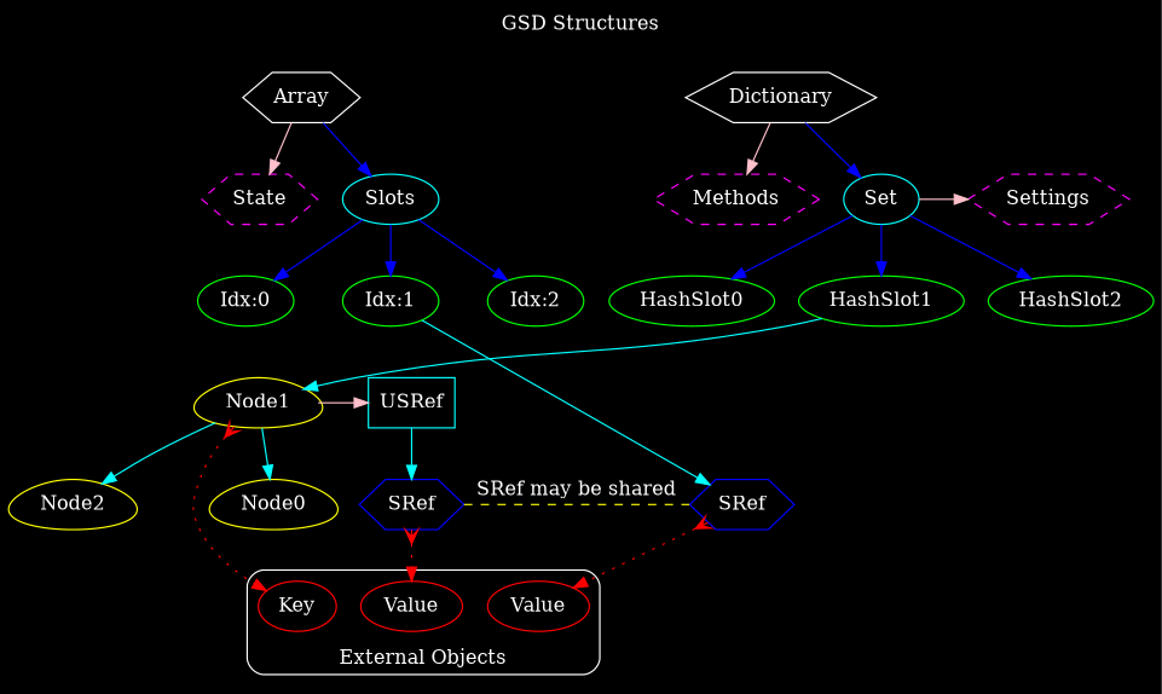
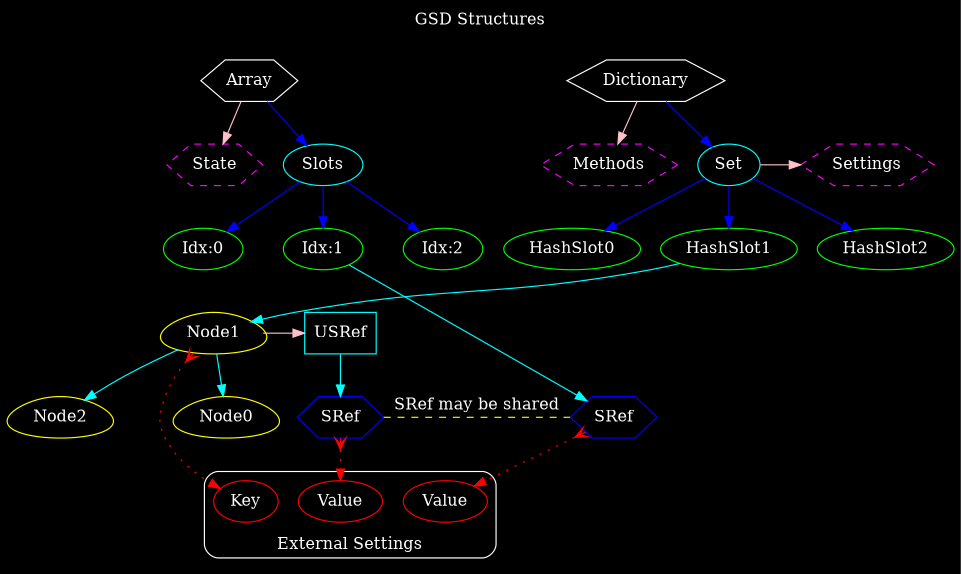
  digraph {
    bgcolor=black
    fontcolor=white
    label="GSD Structures"
    labelloc=top
    ordering=out
    node [color=green fontcolor=white shape=oval style=solid]
    edge [color=blue]
    State [color=magenta shape=hexagon style=dashed]
    Methods [color=magenta shape=hexagon style=dashed]
    Settings [color=magenta shape=hexagon style=dashed]
    Set [color=cyan]
    Slots [color=cyan]
    n6 [label="Idx:0"]
    n7 [label="Idx:1"]
    n8 [label="Idx:2"]
    HashSlot0
    HashSlot1
    HashSlot2
    Node0 [color=yellow shape=egg]
    Node2 [color=yellow shape=egg]
    Node1 [color=yellow shape=egg]
    USRef [color=cyan shape=rectangle]
    n16 [color=blue label=SRef shape=hexagon style=""]
    n17 [color=blue label=SRef shape=hexagon style=""]
    Key [color=red shape="" style=""]
    n19 [color=red label=Value shape="" style=""]
    n20 [color=red label=Value shape="" style=""]
    Dictionary [color=white shape=hexagon style=""]
    Array [color=white shape=hexagon style=""]
    subgraph sub_1 {
      rank=same
      State
      Methods
      Settings
      Set
      Slots
    }
    subgraph sub_2 {
      rank=same
      n6
      n7
      n8
      HashSlot0
      HashSlot1
      HashSlot2
    }
    subgraph sub_3 {
      rank=same
      Node0
      Node2
    }
    subgraph sub_4 {
      rank=same
      Node1
      USRef
    }
    subgraph sub_5 {
      rank=same
      n16
      n17
    }
    subgraph cluster_6 {
      color=white
-     label="External Objects"
+     label="External Settings"
      labelloc=bottom
      style=rounded
      subgraph sub_7 {
        color=white
        label="External Objects"
        labelloc=bottom
        rank=sink
        style=rounded
        Key
        n19
        n20
      }
    }
    Set -> Settings [color=pink]
    Set -> HashSlot0
    Set -> HashSlot1
    Set -> HashSlot2
    Slots -> n6
    Slots -> n7
    Slots -> n8
    n6 -> n7 [arrowhead=none style=invisible]
    n7 -> n8 [arrowhead=none style=invisible]
    n7 -> n17 [color=cyan]
    HashSlot1 -> Node1 [color=cyan]
    Node1 -> Node0 [color=cyan]
    Node1 -> Node2 [color=cyan]
    Node1 -> USRef [color=pink]
    Node1 -> Key [arrowtail=crow color=red dir=both style=dotted]
    USRef -> n16 [color=cyan]
    n16 -> n17 [arrowhead=none arrowtail=none color=yellow dir=both fontcolor=white label="SRef may be shared" style=dashed]
    n16 -> n19 [arrowtail=crow color=red dir=both style=dotted]
    n17 -> n20 [arrowtail=crow color=red dir=both style=dotted]
    Dictionary -> Methods [color=pink]
    Dictionary -> Set
    Array -> State [color=pink]
    Array -> Slots
  }
